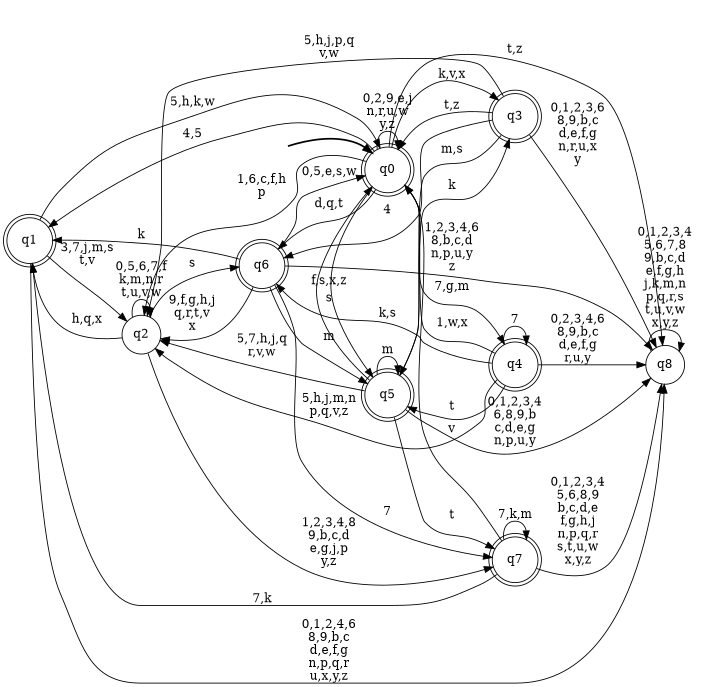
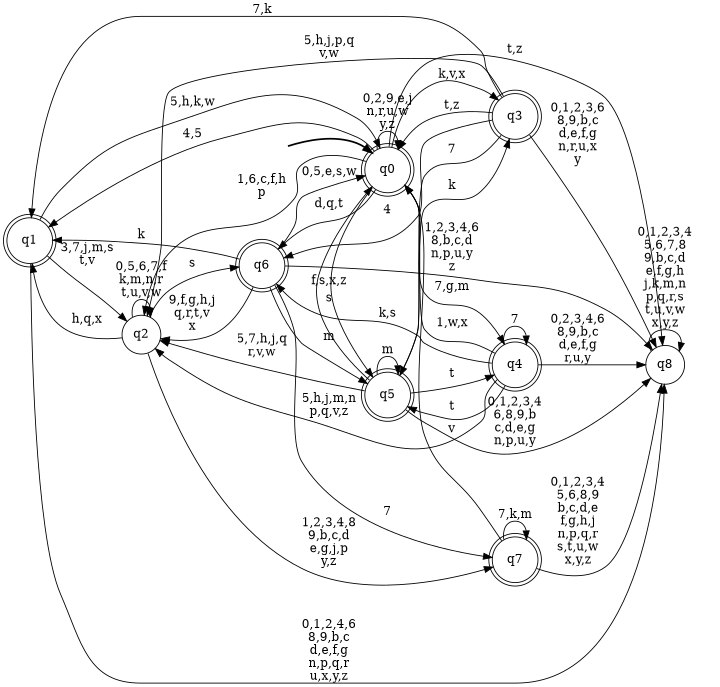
  digraph {
    rankdir=LR
    node [shape=doublecircle style="rounded,filled" color=black fillcolor=white]
    __start0 [height=0 shape=none style=invis width=0 color="" fillcolor=""]
    n2 [label=q0]
    n3 [label=q1]
    n4 [label=q2 shape=circle style=filled]
    n5 [label=q3]
    n6 [label=q4]
    n7 [label=q5]
    n8 [label=q6]
    n9 [label=q8 shape=circle style=filled]
    n10 [label=q7]
    subgraph cluster_1 {
      nodesep=0.15
      ranksep=0.15
      style=invis
      __start0
      n2
    }
    __start0 -> n2 [penwidth=2]
    n2 -> n2 [label="0,2,9,e,j\nn,r,u,w\ny,z"]
    n2 -> n3 [label="4,5"]
    n2 -> n4 [label="1,6,c,f,h\np"]
    n2 -> n5 [label="k,v,x"]
    n2 -> n6 [label="7,g,m"]
    n2 -> n7 [label=s]
    n2 -> n8 [label="d,q,t"]
    n2 -> n9 [label="t,z"]
    n3 -> n2 [label="5,h,k,w"]
    n3 -> n4 [label="3,7,j,m,s\nt,v"]
    n3 -> n9 [label="0,1,2,4,6\n8,9,b,c\nd,e,f,g\nn,p,q,r\nu,x,y,z"]
    n4 -> n3 [label="h,q,x"]
    n4 -> n4 [label="0,5,6,7,f\nk,m,n,r\nt,u,v,w"]
    n4 -> n8 [label=s]
    n4 -> n10 [label="1,2,3,4,8\n9,b,c,d\ne,g,j,p\ny,z"]
    n5 -> n2 [label="t,z"]
-   n10 -> n3 [label="7,k"]
+   n5 -> n3 [label="7,k"]
    n5 -> n4 [label="5,h,j,p,q\nv,w"]
-   n5 -> n7 [label="m,s"]
+   n5 -> n7 [label=7]
    n5 -> n8 [label=4]
    n5 -> n9 [label="0,1,2,3,6\n8,9,b,c\nd,e,f,g\nn,r,u,x\ny"]
    n6 -> n2 [label="1,w,x"]
    n6 -> n4 [label="5,h,j,m,n\np,q,v,z"]
    n6 -> n6 [label=7]
    n6 -> n7 [label=t]
    n6 -> n8 [label="k,s"]
    n6 -> n9 [label="0,2,3,4,6\n8,9,b,c\nd,e,f,g\nr,u,y"]
    n7 -> n2 [label="f,s,x,z"]
    n7 -> n4 [label="5,7,h,j,q\nr,v,w"]
    n7 -> n5 [label=k]
-   n7 -> n10 [label=t]
+   n7 -> n6 [label=t]
    n7 -> n7 [label=m]
    n7 -> n9 [label="0,1,2,3,4\n6,8,9,b\nc,d,e,g\nn,p,u,y"]
    n8 -> n2 [label="0,5,e,s,w"]
    n8 -> n3 [label=k]
    n8 -> n4 [label="9,f,g,h,j\nq,r,t,v\nx"]
    n8 -> n7 [label=m]
    n8 -> n9 [label="1,2,3,4,6\n8,b,c,d\nn,p,u,y\nz"]
    n8 -> n10 [label=7]
    n9 -> n9 [label="0,1,2,3,4\n5,6,7,8\n9,b,c,d\ne,f,g,h\nj,k,m,n\np,q,r,s\nt,u,v,w\nx,y,z"]
    n10 -> n2 [label=v]
    n10 -> n9 [label="0,1,2,3,4\n5,6,8,9\nb,c,d,e\nf,g,h,j\nn,p,q,r\ns,t,u,w\nx,y,z"]
    n10 -> n10 [label="7,k,m"]
  }
